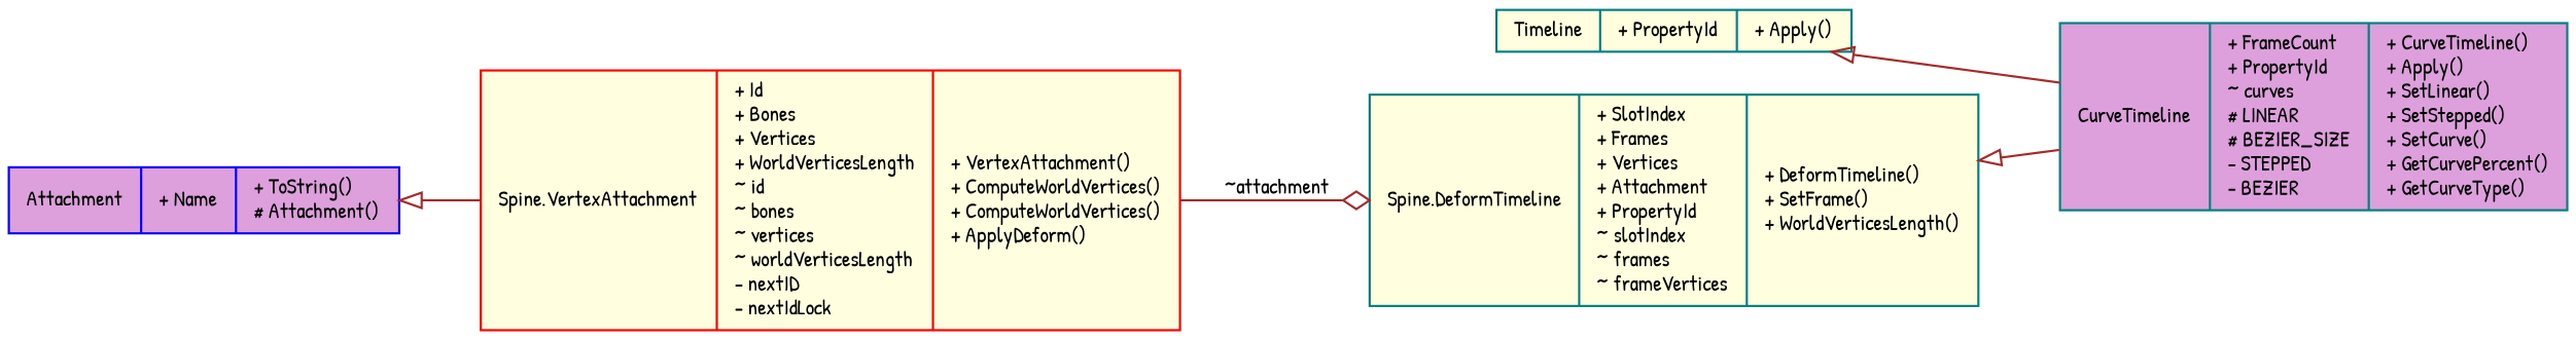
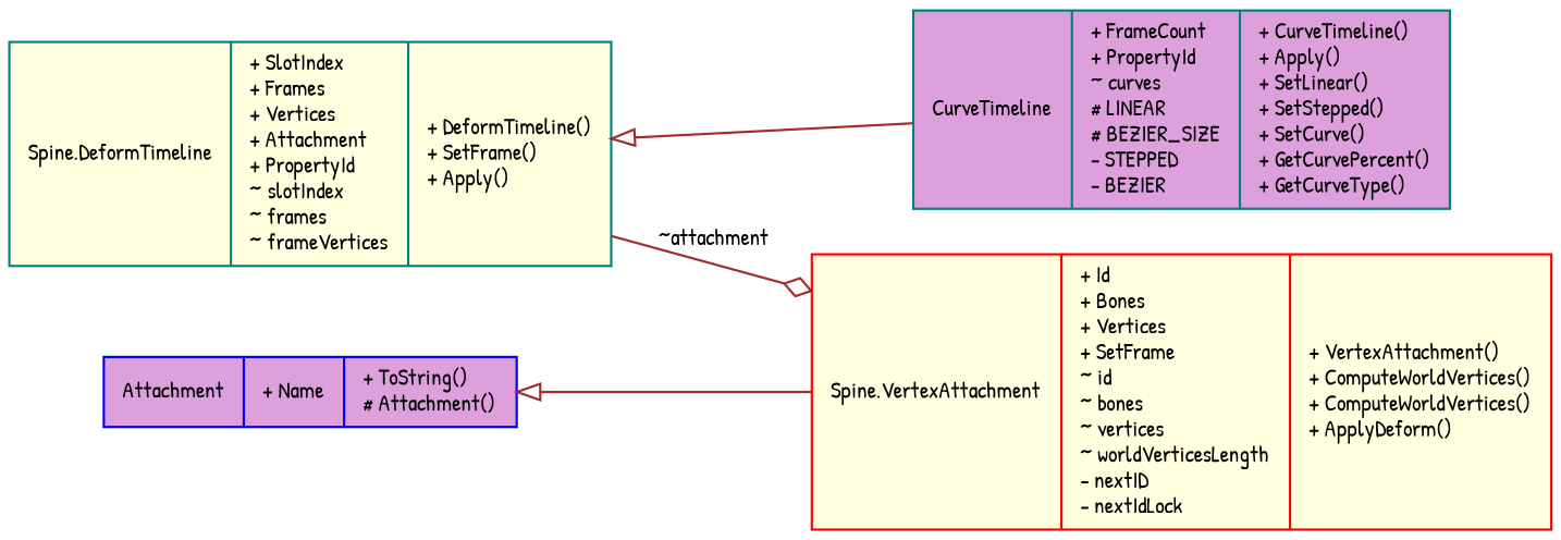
  digraph {
    fontname="Patrick Hand"
    rankdir=LR
    node [color=teal fillcolor=lightyellow fontname="Patrick Hand" fontsize=10 shape=record style=filled]
    edge [arrowtail=onormal color=brown dir=back fontname="Patrick Hand" fontsize=10 labelfontname=Helvetica labelfontsize=10 style=solid]
-   n1 [fontcolor=black height=0.2 label="{Spine.DeformTimeline\n|+ SlotIndex\l+ Frames\l+ Vertices\l+ Attachment\l+ PropertyId\l~ slotIndex\l~ frames\l~ frameVertices\l|+ DeformTimeline()\l+ SetFrame()\l+ WorldVerticesLength()\l}" width=0.4]
+   n1 [fontcolor=black height=0.2 label="{Spine.DeformTimeline\n|+ SlotIndex\l+ Frames\l+ Vertices\l+ Attachment\l+ PropertyId\l~ slotIndex\l~ frames\l~ frameVertices\l|+ DeformTimeline()\l+ SetFrame()\l+ Apply()\l}" width=0.4]
    n2 [fillcolor=plum height=0.2 label="{CurveTimeline\n|+ FrameCount\l+ PropertyId\l~ curves\l# LINEAR\l# BEZIER_SIZE\l- STEPPED\l- BEZIER\l|+ CurveTimeline()\l+ Apply()\l+ SetLinear()\l+ SetStepped()\l+ SetCurve()\l+ GetCurvePercent()\l+ GetCurveType()\l}" width=0.4]
-   n3 [height=0.2 label="{Timeline\n|+ PropertyId\l|+ Apply()\l}" width=0.4]
-   n4 [color=red height=0.2 label="{Spine.VertexAttachment\n|+ Id\l+ Bones\l+ Vertices\l+ WorldVerticesLength\l~ id\l~ bones\l~ vertices\l~ worldVerticesLength\l- nextID\l- nextIdLock\l|+ VertexAttachment()\l+ ComputeWorldVertices()\l+ ComputeWorldVertices()\l+ ApplyDeform()\l}" width=0.4]
+   n4 [color=red height=0.2 label="{Spine.VertexAttachment\n|+ Id\l+ Bones\l+ Vertices\l+ SetFrame\l~ id\l~ bones\l~ vertices\l~ worldVerticesLength\l- nextID\l- nextIdLock\l|+ VertexAttachment()\l+ ComputeWorldVertices()\l+ ComputeWorldVertices()\l+ ApplyDeform()\l}" width=0.4]
    n5 [color=blue fillcolor=plum height=0.2 label="{Attachment\n|+ Name\l|+ ToString()\l# Attachment()\l}" width=0.4]
    n1 -> n2
-   n3 -> n2
-   n4 -> n1 [arrowhead=odiamond label=" ~attachment" arrowtail="" dir=""]
+   n1 -> n4 [arrowhead=odiamond label=" ~attachment" arrowtail="" dir=""]
    n5 -> n4
  }
